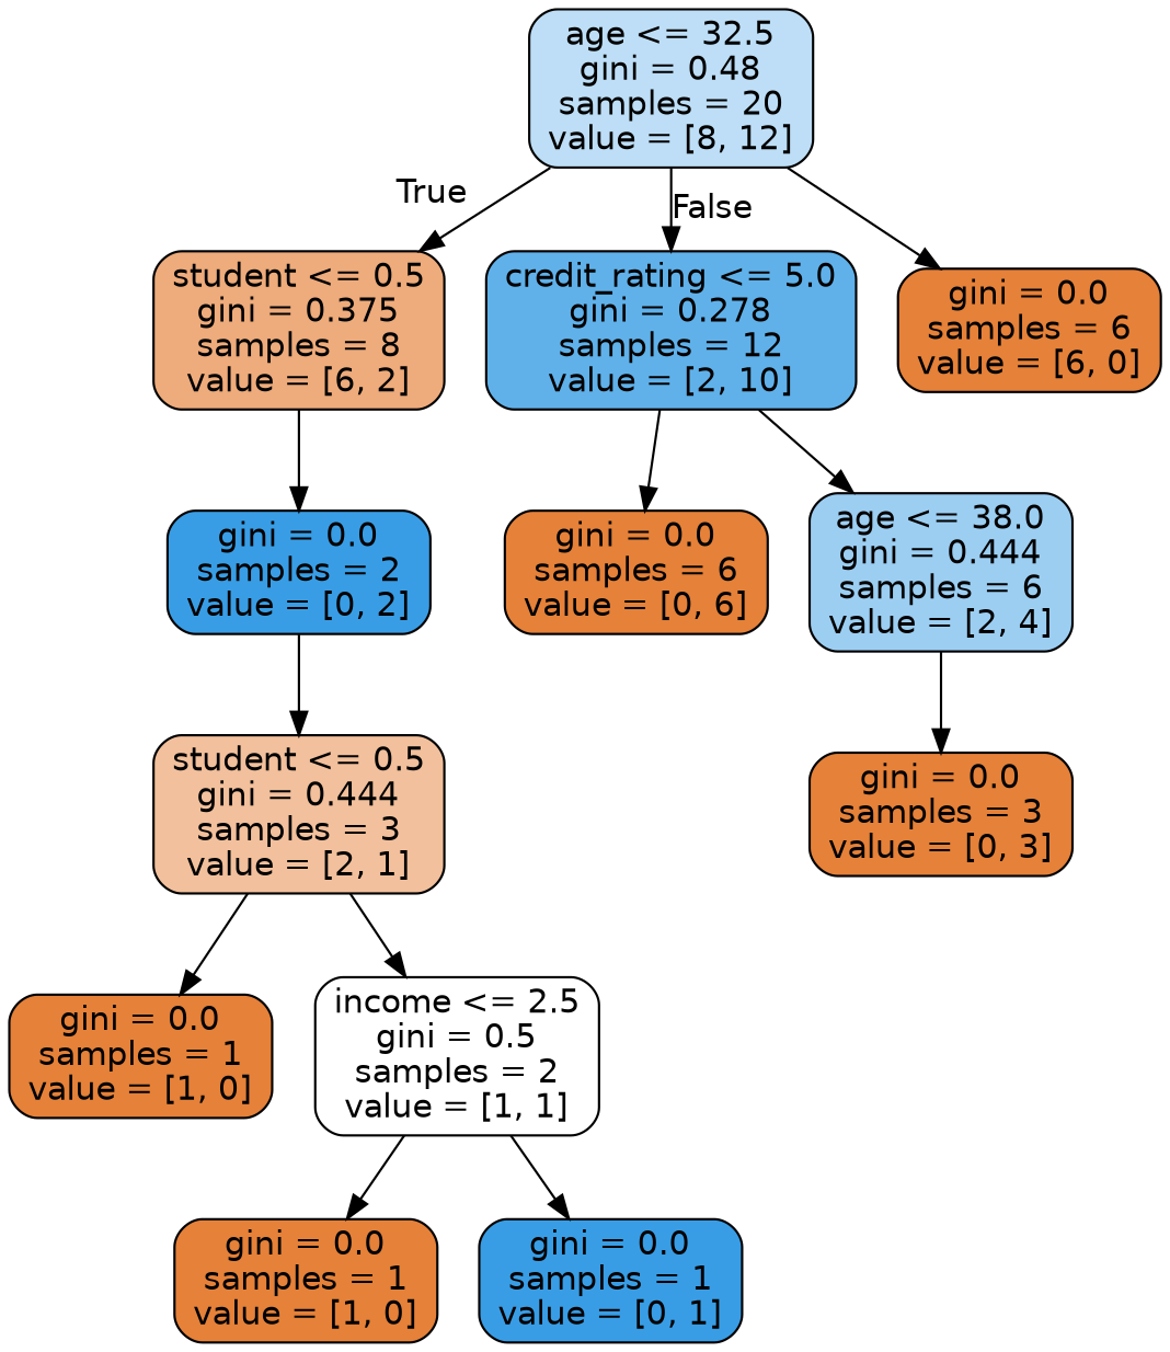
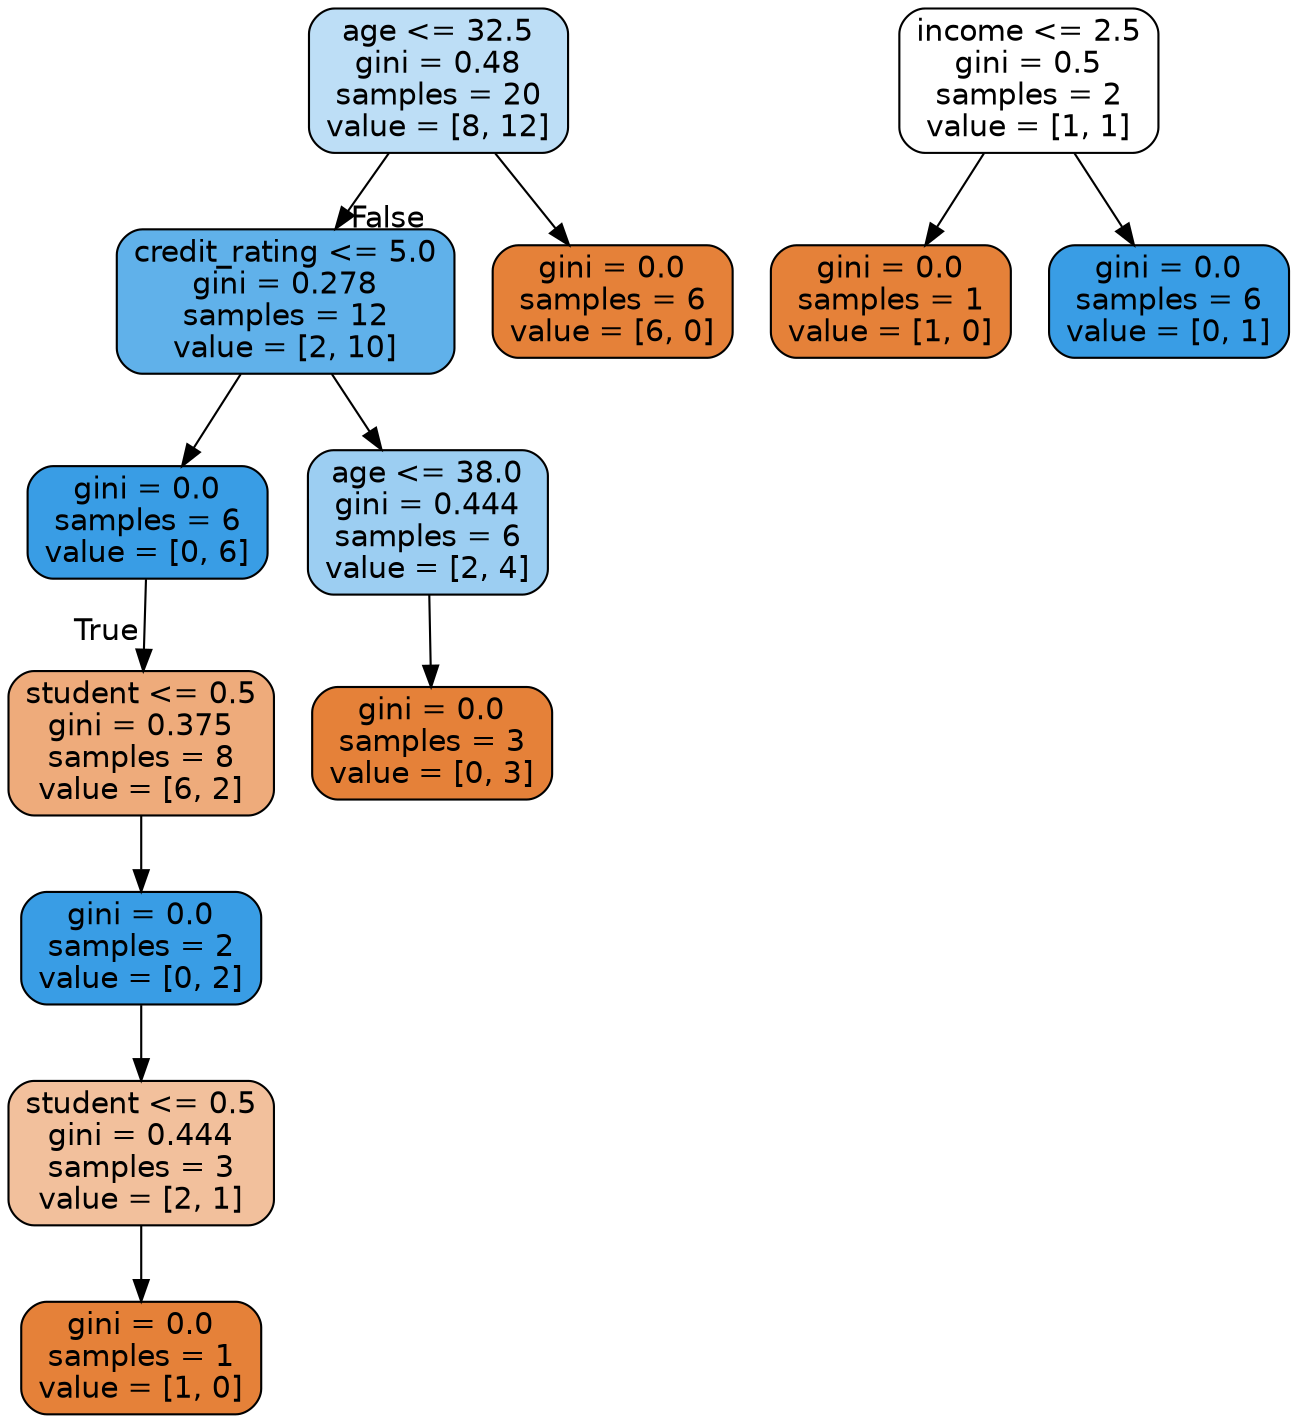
  digraph {
    node [color=black fillcolor="#e58139ff" fontname=helvetica shape=box style="filled, rounded"]
    edge [fontname=helvetica]
    n1 [fillcolor="#399de555" label="age <= 32.5\ngini = 0.48\nsamples = 20\nvalue = [8, 12]"]
    n2 [fillcolor="#e58139aa" label="student <= 0.5\ngini = 0.375\nsamples = 8\nvalue = [6, 2]"]
    n3 [fillcolor="#399de5cc" label="credit_rating <= 5.0\ngini = 0.278\nsamples = 12\nvalue = [2, 10]"]
    n4 [label="gini = 0.0\nsamples = 6\nvalue = [6, 0]"]
    n5 [fillcolor="#399de5ff" label="gini = 0.0\nsamples = 2\nvalue = [0, 2]"]
-   n6 [label="gini = 0.0\nsamples = 6\nvalue = [0, 6]"]
+   n6 [fillcolor="#399de5ff" label="gini = 0.0\nsamples = 6\nvalue = [0, 6]"]
    n7 [fillcolor="#399de57f" label="age <= 38.0\ngini = 0.444\nsamples = 6\nvalue = [2, 4]"]
    n8 [fillcolor="#e581397f" label="student <= 0.5\ngini = 0.444\nsamples = 3\nvalue = [2, 1]"]
    n9 [label="gini = 0.0\nsamples = 3\nvalue = [0, 3]"]
    n10 [label="gini = 0.0\nsamples = 1\nvalue = [1, 0]"]
    n11 [fillcolor="#e5813900" label="income <= 2.5\ngini = 0.5\nsamples = 2\nvalue = [1, 1]"]
    n12 [label="gini = 0.0\nsamples = 1\nvalue = [1, 0]"]
-   n13 [fillcolor="#399de5ff" label="gini = 0.0\nsamples = 1\nvalue = [0, 1]"]
-   n1 -> n2 [headlabel=True labelangle=45 labeldistance=2.5]
+   n13 [fillcolor="#399de5ff" label="gini = 0.0\nsamples = 6\nvalue = [0, 1]"]
+   n6 -> n2 [headlabel=True labelangle=45 labeldistance=2.5]
    n1 -> n3 [headlabel=False labelangle=-45 labeldistance=2.5]
    n1 -> n4
    n2 -> n5
    n3 -> n6
    n3 -> n7
    n5 -> n8
    n7 -> n9
    n8 -> n10
-   n8 -> n11
    n11 -> n12
    n11 -> n13
  }
